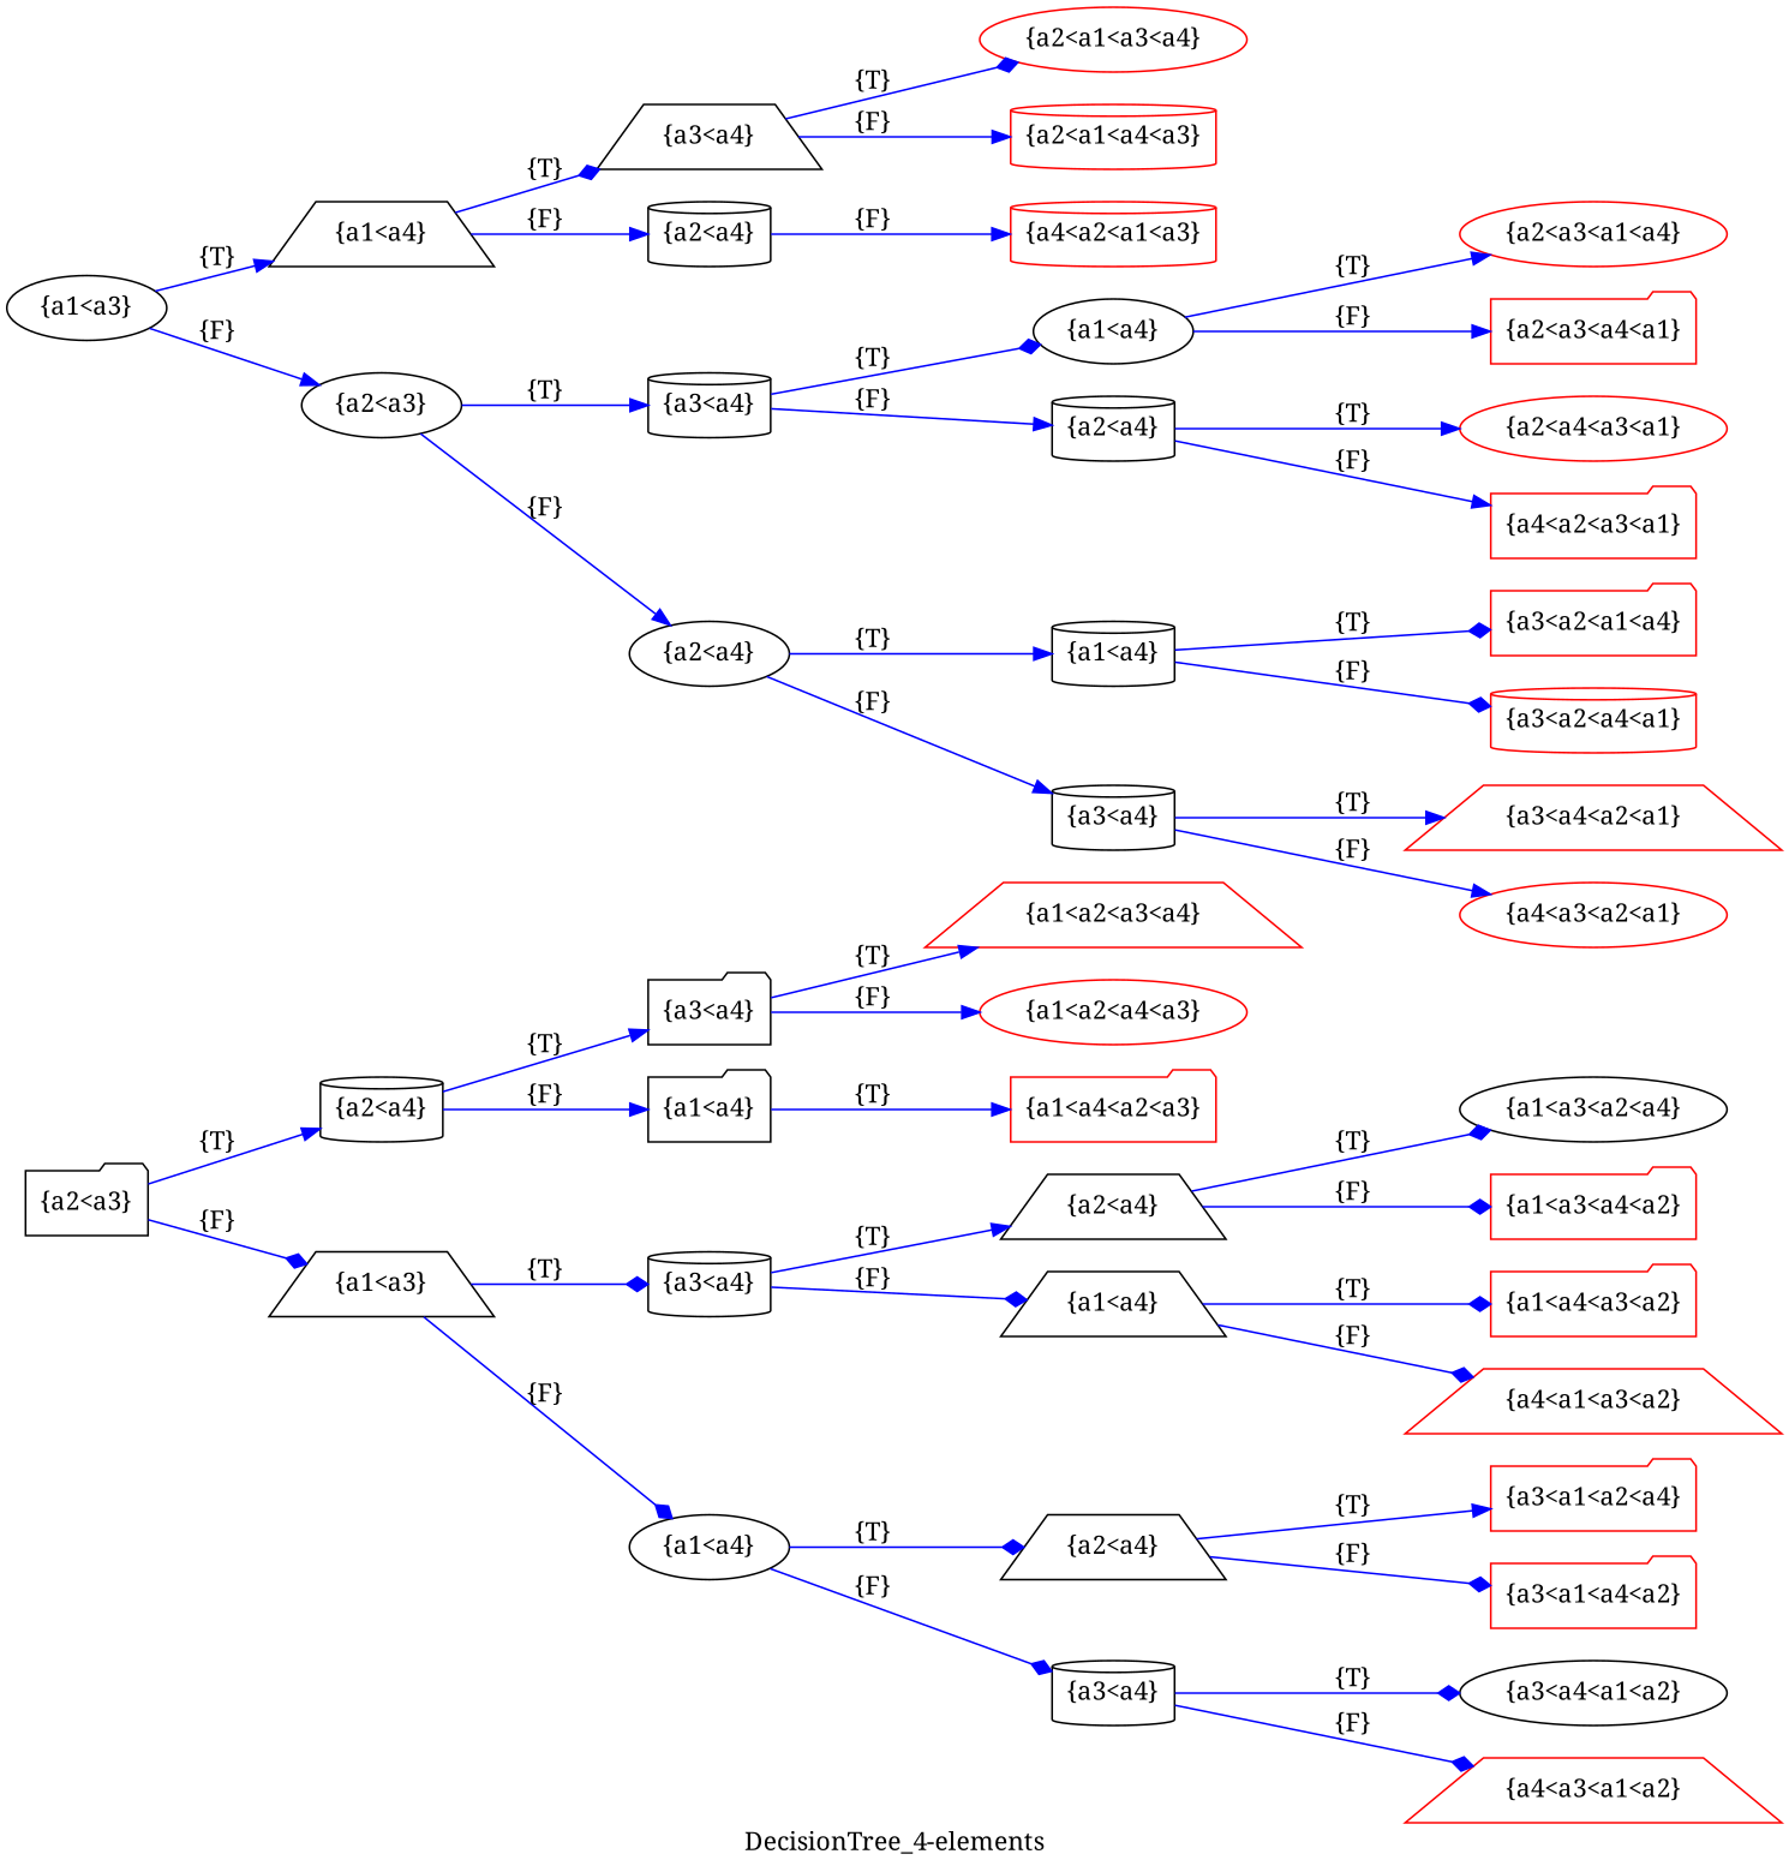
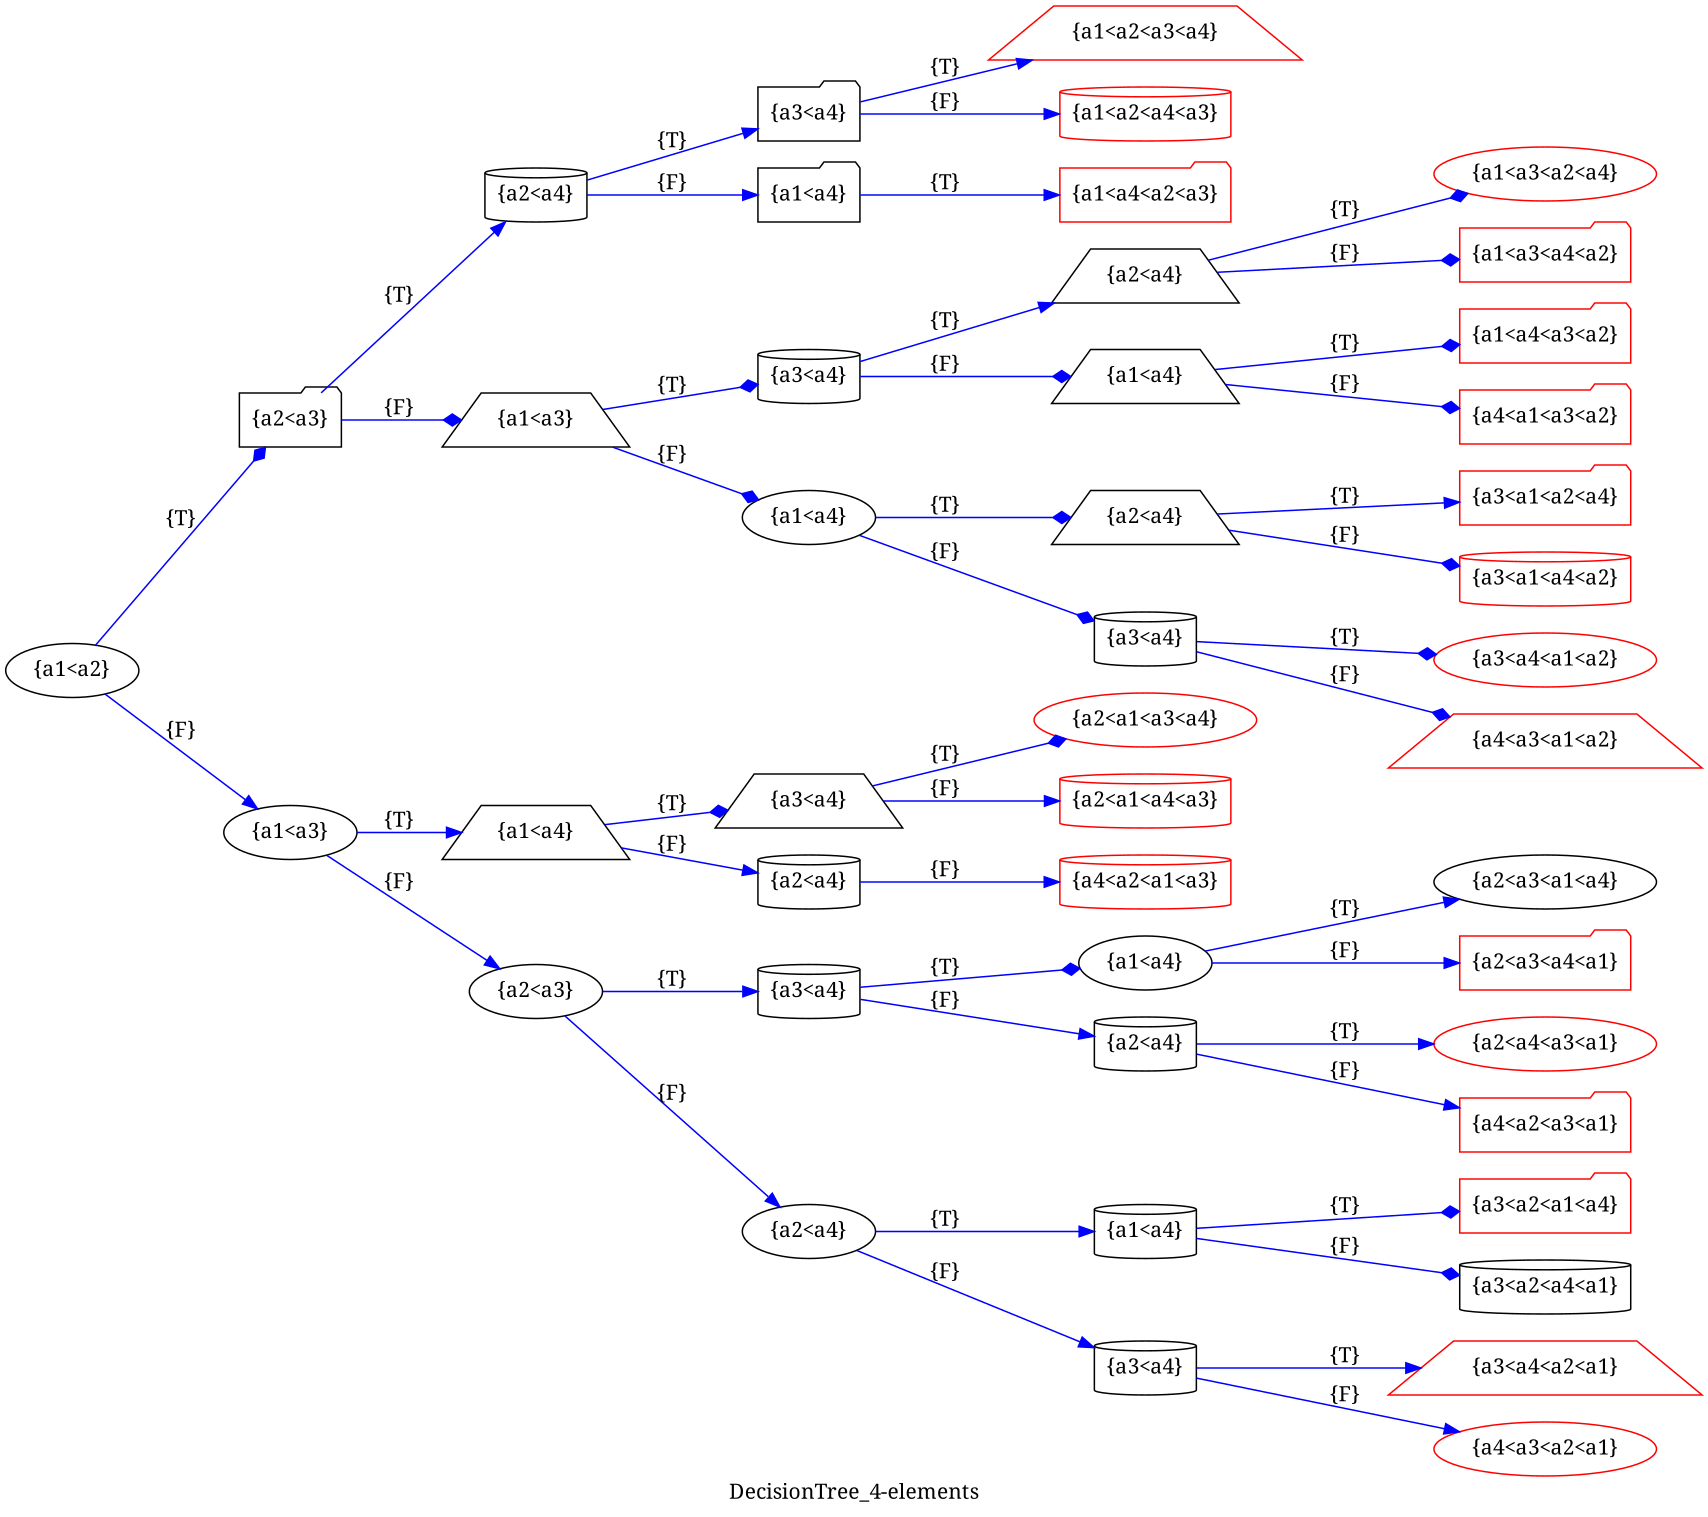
  digraph {
    fontname="Noto Serif"
    label="DecisionTree_4-elements"
    rankdir=LR
    node [color=black fontname="Noto Serif" shape=ellipse]
    edge [arrowhead=normal color=blue fontname="Noto Serif"]
+   n1 [label="{a1<a2}"]
    n2 [label="{a2<a3}" shape=folder]
    n3 [label="{a1<a3}"]
    n4 [label="{a2<a4}" shape=cylinder]
    n5 [label="{a1<a3}" shape=trapezium]
    n6 [label="{a1<a4}" shape=trapezium]
    n7 [label="{a2<a3}"]
    n8 [label="{a3<a4}" shape=folder]
    n9 [label="{a1<a4}" shape=folder]
    n10 [label="{a3<a4}" shape=cylinder]
    n11 [label="{a1<a4}"]
    n12 [label="{a3<a4}" shape=trapezium]
    n13 [label="{a2<a4}" shape=cylinder]
    n14 [label="{a3<a4}" shape=cylinder]
    n15 [label="{a2<a4}"]
    n16 [color=red label="{a1<a2<a3<a4}" shape=trapezium]
-   n17 [color=red label="{a1<a2<a4<a3}"]
+   n17 [color=red label="{a1<a2<a4<a3}" shape=cylinder]
    n18 [color=red label="{a1<a4<a2<a3}" shape=folder]
    n19 [label="{a2<a4}" shape=trapezium]
    n20 [label="{a1<a4}" shape=trapezium]
    n21 [label="{a2<a4}" shape=trapezium]
    n22 [label="{a3<a4}" shape=cylinder]
    n23 [color=red label="{a2<a1<a3<a4}"]
    n24 [color=red label="{a2<a1<a4<a3}" shape=cylinder]
    n25 [color=red label="{a4<a2<a1<a3}" shape=cylinder]
    n26 [label="{a1<a4}"]
    n27 [label="{a2<a4}" shape=cylinder]
    n28 [label="{a1<a4}" shape=cylinder]
    n29 [label="{a3<a4}" shape=cylinder]
-   n30 [label="{a1<a3<a2<a4}"]
+   n30 [color=red label="{a1<a3<a2<a4}"]
    n31 [color=red label="{a1<a3<a4<a2}" shape=folder]
    n32 [color=red label="{a1<a4<a3<a2}" shape=folder]
-   n33 [color=red label="{a4<a1<a3<a2}" shape=trapezium]
+   n33 [color=red label="{a4<a1<a3<a2}" shape=folder]
    n34 [color=red label="{a3<a1<a2<a4}" shape=folder]
-   n35 [color=red label="{a3<a1<a4<a2}" shape=folder]
-   n36 [label="{a3<a4<a1<a2}"]
+   n35 [color=red label="{a3<a1<a4<a2}" shape=cylinder]
+   n36 [color=red label="{a3<a4<a1<a2}"]
    n37 [color=red label="{a4<a3<a1<a2}" shape=trapezium]
-   n38 [color=red label="{a2<a3<a1<a4}"]
+   n38 [label="{a2<a3<a1<a4}"]
    n39 [color=red label="{a2<a3<a4<a1}" shape=folder]
    n40 [color=red label="{a2<a4<a3<a1}"]
    n41 [color=red label="{a4<a2<a3<a1}" shape=folder]
    n42 [color=red label="{a3<a2<a1<a4}" shape=folder]
-   n43 [color=red label="{a3<a2<a4<a1}" shape=cylinder]
+   n43 [label="{a3<a2<a4<a1}" shape=cylinder]
    n44 [color=red label="{a3<a4<a2<a1}" shape=trapezium]
    n45 [color=red label="{a4<a3<a2<a1}"]
+   n1 -> n2 [arrowhead=diamond label="{T}"]
+   n1 -> n3 [label="{F}"]
    n2 -> n4 [label="{T}"]
    n2 -> n5 [arrowhead=diamond label="{F}"]
    n3 -> n6 [label="{T}"]
    n3 -> n7 [label="{F}"]
    n4 -> n8 [label="{T}"]
    n4 -> n9 [label="{F}"]
    n5 -> n10 [arrowhead=diamond label="{T}"]
    n5 -> n11 [arrowhead=diamond label="{F}"]
    n6 -> n12 [arrowhead=diamond label="{T}"]
    n6 -> n13 [label="{F}"]
    n7 -> n14 [label="{T}"]
    n7 -> n15 [label="{F}"]
    n8 -> n16 [label="{T}"]
    n8 -> n17 [label="{F}"]
    n9 -> n18 [label="{T}"]
    n10 -> n19 [label="{T}"]
    n10 -> n20 [arrowhead=diamond label="{F}"]
    n11 -> n21 [arrowhead=diamond label="{T}"]
    n11 -> n22 [arrowhead=diamond label="{F}"]
    n12 -> n23 [arrowhead=diamond label="{T}"]
    n12 -> n24 [label="{F}"]
    n13 -> n25 [label="{F}"]
    n14 -> n26 [arrowhead=diamond label="{T}"]
    n14 -> n27 [label="{F}"]
    n15 -> n28 [label="{T}"]
    n15 -> n29 [label="{F}"]
    n19 -> n30 [arrowhead=diamond label="{T}"]
    n19 -> n31 [arrowhead=diamond label="{F}"]
    n20 -> n32 [arrowhead=diamond label="{T}"]
    n20 -> n33 [arrowhead=diamond label="{F}"]
    n21 -> n34 [label="{T}"]
    n21 -> n35 [arrowhead=diamond label="{F}"]
    n22 -> n36 [arrowhead=diamond label="{T}"]
    n22 -> n37 [arrowhead=diamond label="{F}"]
    n26 -> n38 [label="{T}"]
    n26 -> n39 [label="{F}"]
    n27 -> n40 [label="{T}"]
    n27 -> n41 [label="{F}"]
    n28 -> n42 [arrowhead=diamond label="{T}"]
    n28 -> n43 [arrowhead=diamond label="{F}"]
    n29 -> n44 [label="{T}"]
    n29 -> n45 [label="{F}"]
  }
